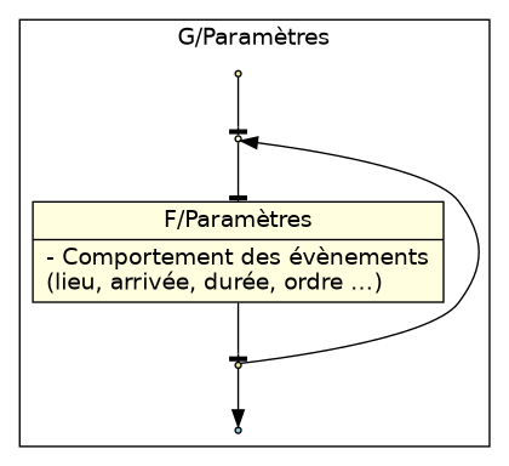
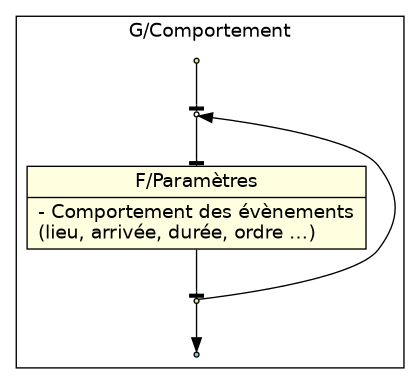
  digraph {
    fontname="Bitstream Vera Sans"
    node [fontname="Bitstream Vera Sans" shape=point style=filled fillcolor=khaki]
    edge [fontname="Bitstream Vera Sans" arrowhead=tee]
    begin
    end [fillcolor=skyblue]
    up [fillcolor=lightyellow]
    down
    n5 [label="{F/Paramètres|- Comportement des évènements\l	(lieu, arrivée, durée, ordre …)\l}" shape=record fillcolor=lightyellow]
    subgraph cluster_1 {
-     label="G/Paramètres"
+     label="G/Comportement"
      begin
      end
      up
      down
      n5
    }
    begin -> up
    up -> n5
    down -> end [arrowhead=normal]
    down -> up [constraint=false arrowhead=normal]
    n5 -> down
  }
